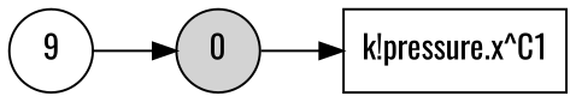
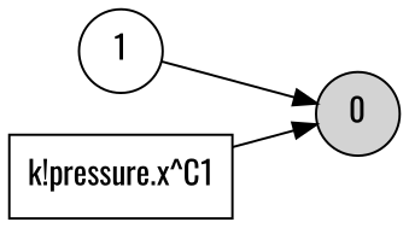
  digraph {
    fontname=Oswald
    rankdir=LR
    node [fontname=Oswald shape=circle]
    edge [fontname=Oswald style=solid]
    0 [style=filled]
-   1 [label=9]
+   1
    n3 [label="k!pressure.x^C1" shape=box]
    1 -> 0
-   0 -> n3
+   n3 -> 0
  }
